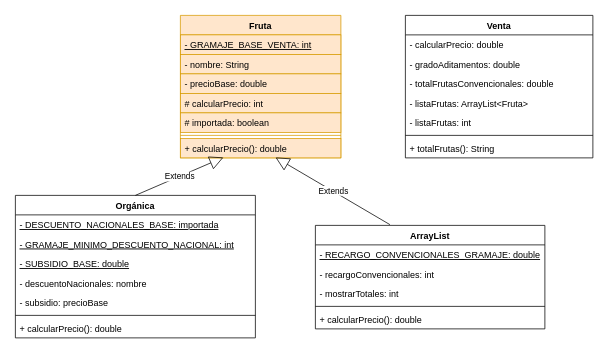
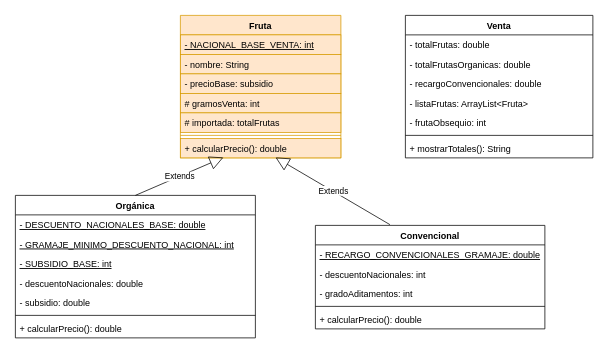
  <mxCell id="0" />
  <mxCell id="1" parent="0" />
  <mxCell id="2" value="Fruta" style="swimlane;fontStyle=1;align=center;verticalAlign=top;childLayout=stackLayout;horizontal=1;startSize=26;horizontalStack=0;resizeParent=1;resizeParentMax=0;resizeLast=0;collapsible=1;marginBottom=0;fillColor=#ffe6cc;strokeColor=#d79b00;" parent="1" vertex="1"><mxGeometry x="240" y="20" width="214" height="190" as="geometry" /></mxCell>
- <mxCell id="3" value="- GRAMAJE_BASE_VENTA: int" style="text;strokeColor=#d79b00;fillColor=#ffe6cc;align=left;verticalAlign=top;spacingLeft=4;spacingRight=4;overflow=hidden;rotatable=0;points=[[0,0.5],[1,0.5]];portConstraint=eastwest;fontStyle=4" parent="2" vertex="1"><mxGeometry y="26" width="214" height="26" as="geometry" /></mxCell>
+ <mxCell id="3" value="- NACIONAL_BASE_VENTA: int" style="text;strokeColor=#d79b00;fillColor=#ffe6cc;align=left;verticalAlign=top;spacingLeft=4;spacingRight=4;overflow=hidden;rotatable=0;points=[[0,0.5],[1,0.5]];portConstraint=eastwest;fontStyle=4" parent="2" vertex="1"><mxGeometry y="26" width="214" height="26" as="geometry" /></mxCell>
  <mxCell id="4" value="- nombre: String" style="text;strokeColor=#d79b00;fillColor=#ffe6cc;align=left;verticalAlign=top;spacingLeft=4;spacingRight=4;overflow=hidden;rotatable=0;points=[[0,0.5],[1,0.5]];portConstraint=eastwest;" parent="2" vertex="1"><mxGeometry y="52" width="214" height="26" as="geometry" /></mxCell>
- <mxCell id="5" value="- precioBase: double" style="text;strokeColor=#d79b00;fillColor=#ffe6cc;align=left;verticalAlign=top;spacingLeft=4;spacingRight=4;overflow=hidden;rotatable=0;points=[[0,0.5],[1,0.5]];portConstraint=eastwest;" parent="2" vertex="1"><mxGeometry y="78" width="214" height="26" as="geometry" /></mxCell>
- <mxCell id="6" value="# calcularPrecio: int" style="text;strokeColor=#d79b00;fillColor=#ffe6cc;align=left;verticalAlign=top;spacingLeft=4;spacingRight=4;overflow=hidden;rotatable=0;points=[[0,0.5],[1,0.5]];portConstraint=eastwest;" parent="2" vertex="1"><mxGeometry y="104" width="214" height="26" as="geometry" /></mxCell>
- <mxCell id="7" value="# importada: boolean" style="text;strokeColor=#d79b00;fillColor=#ffe6cc;align=left;verticalAlign=top;spacingLeft=4;spacingRight=4;overflow=hidden;rotatable=0;points=[[0,0.5],[1,0.5]];portConstraint=eastwest;" parent="2" vertex="1"><mxGeometry y="130" width="214" height="26" as="geometry" /></mxCell>
+ <mxCell id="5" value="- precioBase: subsidio" style="text;strokeColor=#d79b00;fillColor=#ffe6cc;align=left;verticalAlign=top;spacingLeft=4;spacingRight=4;overflow=hidden;rotatable=0;points=[[0,0.5],[1,0.5]];portConstraint=eastwest;" parent="2" vertex="1"><mxGeometry y="78" width="214" height="26" as="geometry" /></mxCell>
+ <mxCell id="6" value="# gramosVenta: int" style="text;strokeColor=#d79b00;fillColor=#ffe6cc;align=left;verticalAlign=top;spacingLeft=4;spacingRight=4;overflow=hidden;rotatable=0;points=[[0,0.5],[1,0.5]];portConstraint=eastwest;" parent="2" vertex="1"><mxGeometry y="104" width="214" height="26" as="geometry" /></mxCell>
+ <mxCell id="7" value="# importada: totalFrutas" style="text;strokeColor=#d79b00;fillColor=#ffe6cc;align=left;verticalAlign=top;spacingLeft=4;spacingRight=4;overflow=hidden;rotatable=0;points=[[0,0.5],[1,0.5]];portConstraint=eastwest;" parent="2" vertex="1"><mxGeometry y="130" width="214" height="26" as="geometry" /></mxCell>
  <mxCell id="8" value="" style="line;strokeWidth=1;fillColor=#ffe6cc;align=left;verticalAlign=middle;spacingTop=-1;spacingLeft=3;spacingRight=3;rotatable=0;labelPosition=right;points=[];portConstraint=eastwest;strokeColor=#d79b00;" parent="2" vertex="1"><mxGeometry y="156" width="214" height="8" as="geometry" /></mxCell>
  <mxCell id="9" value="+ calcularPrecio(): double" style="text;strokeColor=#d79b00;fillColor=#ffe6cc;align=left;verticalAlign=top;spacingLeft=4;spacingRight=4;overflow=hidden;rotatable=0;points=[[0,0.5],[1,0.5]];portConstraint=eastwest;" parent="2" vertex="1"><mxGeometry y="164" width="214" height="26" as="geometry" /></mxCell>
  <mxCell id="10" value="Orgánica" style="swimlane;fontStyle=1;align=center;verticalAlign=top;childLayout=stackLayout;horizontal=1;startSize=26;horizontalStack=0;resizeParent=1;resizeParentMax=0;resizeLast=0;collapsible=1;marginBottom=0;" parent="1" vertex="1"><mxGeometry x="20" y="260" width="320" height="190" as="geometry" /></mxCell>
- <mxCell id="11" value="- DESCUENTO_NACIONALES_BASE: importada" style="text;strokeColor=none;fillColor=none;align=left;verticalAlign=top;spacingLeft=4;spacingRight=4;overflow=hidden;rotatable=0;points=[[0,0.5],[1,0.5]];portConstraint=eastwest;fontStyle=4" parent="10" vertex="1"><mxGeometry y="26" width="320" height="26" as="geometry" /></mxCell>
+ <mxCell id="11" value="- DESCUENTO_NACIONALES_BASE: double" style="text;strokeColor=none;fillColor=none;align=left;verticalAlign=top;spacingLeft=4;spacingRight=4;overflow=hidden;rotatable=0;points=[[0,0.5],[1,0.5]];portConstraint=eastwest;fontStyle=4" parent="10" vertex="1"><mxGeometry y="26" width="320" height="26" as="geometry" /></mxCell>
  <mxCell id="12" value="- GRAMAJE_MINIMO_DESCUENTO_NACIONAL: int" style="text;strokeColor=none;fillColor=none;align=left;verticalAlign=top;spacingLeft=4;spacingRight=4;overflow=hidden;rotatable=0;points=[[0,0.5],[1,0.5]];portConstraint=eastwest;fontStyle=4" parent="10" vertex="1"><mxGeometry y="52" width="320" height="26" as="geometry" /></mxCell>
- <mxCell id="13" value="- SUBSIDIO_BASE: double" style="text;strokeColor=none;fillColor=none;align=left;verticalAlign=top;spacingLeft=4;spacingRight=4;overflow=hidden;rotatable=0;points=[[0,0.5],[1,0.5]];portConstraint=eastwest;fontStyle=4" parent="10" vertex="1"><mxGeometry y="78" width="320" height="26" as="geometry" /></mxCell>
- <mxCell id="14" value="- descuentoNacionales: nombre" style="text;strokeColor=none;fillColor=none;align=left;verticalAlign=top;spacingLeft=4;spacingRight=4;overflow=hidden;rotatable=0;points=[[0,0.5],[1,0.5]];portConstraint=eastwest;" parent="10" vertex="1"><mxGeometry y="104" width="320" height="26" as="geometry" /></mxCell>
- <mxCell id="15" value="- subsidio: precioBase" style="text;strokeColor=none;fillColor=none;align=left;verticalAlign=top;spacingLeft=4;spacingRight=4;overflow=hidden;rotatable=0;points=[[0,0.5],[1,0.5]];portConstraint=eastwest;" parent="10" vertex="1"><mxGeometry y="130" width="320" height="26" as="geometry" /></mxCell>
+ <mxCell id="13" value="- SUBSIDIO_BASE: int" style="text;strokeColor=none;fillColor=none;align=left;verticalAlign=top;spacingLeft=4;spacingRight=4;overflow=hidden;rotatable=0;points=[[0,0.5],[1,0.5]];portConstraint=eastwest;fontStyle=4" parent="10" vertex="1"><mxGeometry y="78" width="320" height="26" as="geometry" /></mxCell>
+ <mxCell id="14" value="- descuentoNacionales: double" style="text;strokeColor=none;fillColor=none;align=left;verticalAlign=top;spacingLeft=4;spacingRight=4;overflow=hidden;rotatable=0;points=[[0,0.5],[1,0.5]];portConstraint=eastwest;" parent="10" vertex="1"><mxGeometry y="104" width="320" height="26" as="geometry" /></mxCell>
+ <mxCell id="15" value="- subsidio: double" style="text;strokeColor=none;fillColor=none;align=left;verticalAlign=top;spacingLeft=4;spacingRight=4;overflow=hidden;rotatable=0;points=[[0,0.5],[1,0.5]];portConstraint=eastwest;" parent="10" vertex="1"><mxGeometry y="130" width="320" height="26" as="geometry" /></mxCell>
  <mxCell id="16" value="" style="line;strokeWidth=1;fillColor=none;align=left;verticalAlign=middle;spacingTop=-1;spacingLeft=3;spacingRight=3;rotatable=0;labelPosition=right;points=[];portConstraint=eastwest;" parent="10" vertex="1"><mxGeometry y="156" width="320" height="8" as="geometry" /></mxCell>
  <mxCell id="17" value="+ calcularPrecio(): double" style="text;strokeColor=none;fillColor=none;align=left;verticalAlign=top;spacingLeft=4;spacingRight=4;overflow=hidden;rotatable=0;points=[[0,0.5],[1,0.5]];portConstraint=eastwest;" parent="10" vertex="1"><mxGeometry y="164" width="320" height="26" as="geometry" /></mxCell>
- <mxCell id="18" value="ArrayList" style="swimlane;fontStyle=1;align=center;verticalAlign=top;childLayout=stackLayout;horizontal=1;startSize=26;horizontalStack=0;resizeParent=1;resizeParentMax=0;resizeLast=0;collapsible=1;marginBottom=0;" parent="1" vertex="1"><mxGeometry x="420" y="300" width="306" height="138" as="geometry" /></mxCell>
+ <mxCell id="18" value="Convencional" style="swimlane;fontStyle=1;align=center;verticalAlign=top;childLayout=stackLayout;horizontal=1;startSize=26;horizontalStack=0;resizeParent=1;resizeParentMax=0;resizeLast=0;collapsible=1;marginBottom=0;" parent="1" vertex="1"><mxGeometry x="420" y="300" width="306" height="138" as="geometry" /></mxCell>
  <mxCell id="19" value="- RECARGO_CONVENCIONALES_GRAMAJE: double" style="text;strokeColor=none;fillColor=none;align=left;verticalAlign=top;spacingLeft=4;spacingRight=4;overflow=hidden;rotatable=0;points=[[0,0.5],[1,0.5]];portConstraint=eastwest;fontStyle=4" parent="18" vertex="1"><mxGeometry y="26" width="306" height="26" as="geometry" /></mxCell>
- <mxCell id="20" value="- recargoConvencionales: int" style="text;strokeColor=none;fillColor=none;align=left;verticalAlign=top;spacingLeft=4;spacingRight=4;overflow=hidden;rotatable=0;points=[[0,0.5],[1,0.5]];portConstraint=eastwest;" parent="18" vertex="1"><mxGeometry y="52" width="306" height="26" as="geometry" /></mxCell>
- <mxCell id="21" value="- mostrarTotales: int" style="text;strokeColor=none;fillColor=none;align=left;verticalAlign=top;spacingLeft=4;spacingRight=4;overflow=hidden;rotatable=0;points=[[0,0.5],[1,0.5]];portConstraint=eastwest;" parent="18" vertex="1"><mxGeometry y="78" width="306" height="26" as="geometry" /></mxCell>
+ <mxCell id="20" value="- descuentoNacionales: int" style="text;strokeColor=none;fillColor=none;align=left;verticalAlign=top;spacingLeft=4;spacingRight=4;overflow=hidden;rotatable=0;points=[[0,0.5],[1,0.5]];portConstraint=eastwest;" parent="18" vertex="1"><mxGeometry y="52" width="306" height="26" as="geometry" /></mxCell>
+ <mxCell id="21" value="- gradoAditamentos: int" style="text;strokeColor=none;fillColor=none;align=left;verticalAlign=top;spacingLeft=4;spacingRight=4;overflow=hidden;rotatable=0;points=[[0,0.5],[1,0.5]];portConstraint=eastwest;" parent="18" vertex="1"><mxGeometry y="78" width="306" height="26" as="geometry" /></mxCell>
  <mxCell id="22" value="" style="line;strokeWidth=1;fillColor=none;align=left;verticalAlign=middle;spacingTop=-1;spacingLeft=3;spacingRight=3;rotatable=0;labelPosition=right;points=[];portConstraint=eastwest;" parent="18" vertex="1"><mxGeometry y="104" width="306" height="8" as="geometry" /></mxCell>
  <mxCell id="23" value="+ calcularPrecio(): double" style="text;strokeColor=none;fillColor=none;align=left;verticalAlign=top;spacingLeft=4;spacingRight=4;overflow=hidden;rotatable=0;points=[[0,0.5],[1,0.5]];portConstraint=eastwest;" parent="18" vertex="1"><mxGeometry y="112" width="306" height="26" as="geometry" /></mxCell>
  <mxCell id="24" value="Venta" style="swimlane;fontStyle=1;align=center;verticalAlign=top;childLayout=stackLayout;horizontal=1;startSize=26;horizontalStack=0;resizeParent=1;resizeParentMax=0;resizeLast=0;collapsible=1;marginBottom=0;" parent="1" vertex="1"><mxGeometry x="540" y="20" width="250" height="190" as="geometry" /></mxCell>
- <mxCell id="25" value="- calcularPrecio: double" style="text;strokeColor=none;fillColor=none;align=left;verticalAlign=top;spacingLeft=4;spacingRight=4;overflow=hidden;rotatable=0;points=[[0,0.5],[1,0.5]];portConstraint=eastwest;" parent="24" vertex="1"><mxGeometry y="26" width="250" height="26" as="geometry" /></mxCell>
- <mxCell id="26" value="- gradoAditamentos: double" style="text;strokeColor=none;fillColor=none;align=left;verticalAlign=top;spacingLeft=4;spacingRight=4;overflow=hidden;rotatable=0;points=[[0,0.5],[1,0.5]];portConstraint=eastwest;" parent="24" vertex="1"><mxGeometry y="52" width="250" height="26" as="geometry" /></mxCell>
- <mxCell id="27" value="- totalFrutasConvencionales: double" style="text;strokeColor=none;fillColor=none;align=left;verticalAlign=top;spacingLeft=4;spacingRight=4;overflow=hidden;rotatable=0;points=[[0,0.5],[1,0.5]];portConstraint=eastwest;" parent="24" vertex="1"><mxGeometry y="78" width="250" height="26" as="geometry" /></mxCell>
+ <mxCell id="25" value="- totalFrutas: double" style="text;strokeColor=none;fillColor=none;align=left;verticalAlign=top;spacingLeft=4;spacingRight=4;overflow=hidden;rotatable=0;points=[[0,0.5],[1,0.5]];portConstraint=eastwest;" parent="24" vertex="1"><mxGeometry y="26" width="250" height="26" as="geometry" /></mxCell>
+ <mxCell id="26" value="- totalFrutasOrganicas: double" style="text;strokeColor=none;fillColor=none;align=left;verticalAlign=top;spacingLeft=4;spacingRight=4;overflow=hidden;rotatable=0;points=[[0,0.5],[1,0.5]];portConstraint=eastwest;" parent="24" vertex="1"><mxGeometry y="52" width="250" height="26" as="geometry" /></mxCell>
+ <mxCell id="27" value="- recargoConvencionales: double" style="text;strokeColor=none;fillColor=none;align=left;verticalAlign=top;spacingLeft=4;spacingRight=4;overflow=hidden;rotatable=0;points=[[0,0.5],[1,0.5]];portConstraint=eastwest;" parent="24" vertex="1"><mxGeometry y="78" width="250" height="26" as="geometry" /></mxCell>
  <mxCell id="28" value="- listaFrutas: ArrayList&lt;Fruta&gt;" style="text;strokeColor=none;fillColor=none;align=left;verticalAlign=top;spacingLeft=4;spacingRight=4;overflow=hidden;rotatable=0;points=[[0,0.5],[1,0.5]];portConstraint=eastwest;" parent="24" vertex="1"><mxGeometry y="104" width="250" height="26" as="geometry" /></mxCell>
- <mxCell id="29" value="- listaFrutas: int" style="text;strokeColor=none;fillColor=none;align=left;verticalAlign=top;spacingLeft=4;spacingRight=4;overflow=hidden;rotatable=0;points=[[0,0.5],[1,0.5]];portConstraint=eastwest;" parent="24" vertex="1"><mxGeometry y="130" width="250" height="26" as="geometry" /></mxCell>
+ <mxCell id="29" value="- frutaObsequio: int" style="text;strokeColor=none;fillColor=none;align=left;verticalAlign=top;spacingLeft=4;spacingRight=4;overflow=hidden;rotatable=0;points=[[0,0.5],[1,0.5]];portConstraint=eastwest;" parent="24" vertex="1"><mxGeometry y="130" width="250" height="26" as="geometry" /></mxCell>
  <mxCell id="30" value="" style="line;strokeWidth=1;fillColor=none;align=left;verticalAlign=middle;spacingTop=-1;spacingLeft=3;spacingRight=3;rotatable=0;labelPosition=right;points=[];portConstraint=eastwest;" parent="24" vertex="1"><mxGeometry y="156" width="250" height="8" as="geometry" /></mxCell>
- <mxCell id="31" value="+ totalFrutas(): String" style="text;strokeColor=none;fillColor=none;align=left;verticalAlign=top;spacingLeft=4;spacingRight=4;overflow=hidden;rotatable=0;points=[[0,0.5],[1,0.5]];portConstraint=eastwest;" parent="24" vertex="1"><mxGeometry y="164" width="250" height="26" as="geometry" /></mxCell>
+ <mxCell id="31" value="+ mostrarTotales(): String" style="text;strokeColor=none;fillColor=none;align=left;verticalAlign=top;spacingLeft=4;spacingRight=4;overflow=hidden;rotatable=0;points=[[0,0.5],[1,0.5]];portConstraint=eastwest;" parent="24" vertex="1"><mxGeometry y="164" width="250" height="26" as="geometry" /></mxCell>
  <mxCell id="32" value="Extends" style="endArrow=block;endSize=16;endFill=0;html=1;entryX=0.268;entryY=0.978;entryDx=0;entryDy=0;entryPerimeter=0;exitX=0.5;exitY=0;exitDx=0;exitDy=0;" parent="1" source="10" target="9" edge="1"><mxGeometry width="160" relative="1" as="geometry"><mxPoint x="150" y="260" as="sourcePoint" /><mxPoint x="310" y="260" as="targetPoint" /></mxGeometry></mxCell>
  <mxCell id="33" value="Extends" style="endArrow=block;endSize=16;endFill=0;html=1;entryX=0.593;entryY=0.978;entryDx=0;entryDy=0;entryPerimeter=0;exitX=0.325;exitY=-0.007;exitDx=0;exitDy=0;exitPerimeter=0;" parent="1" source="18" target="9" edge="1"><mxGeometry width="160" relative="1" as="geometry"><mxPoint x="230" y="304.57" as="sourcePoint" /><mxPoint x="292.88" y="259.998" as="targetPoint" /></mxGeometry></mxCell>
